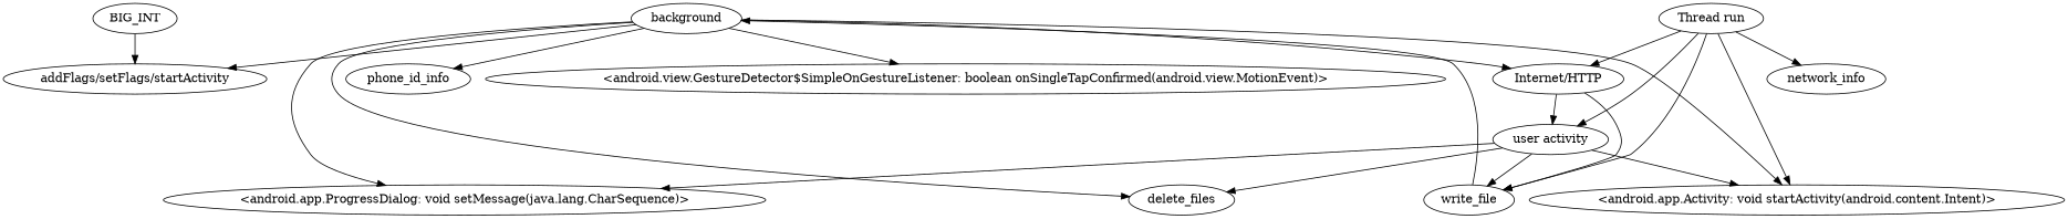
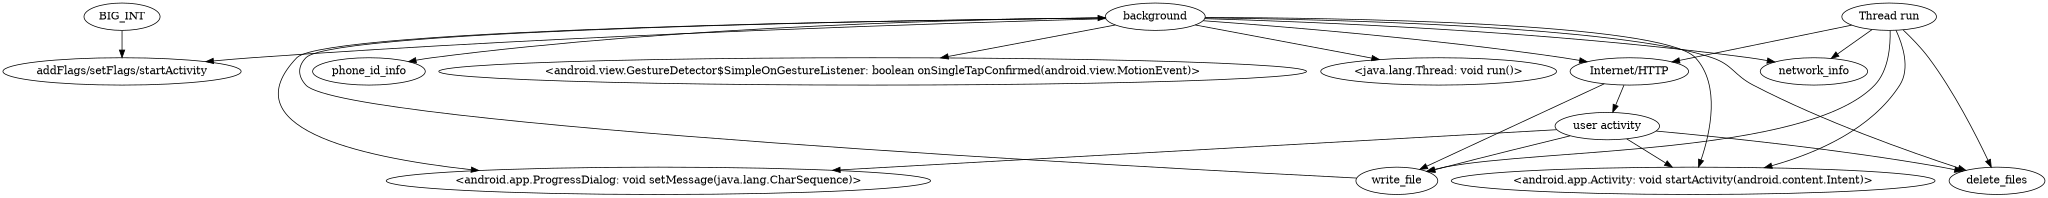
  strict digraph {
    "graph"="{}"
    node [domain=library type=merged]
    edge [deps="FROM_SENSITIVE_PARENT_TO_SENSITIVE_API-CALL" type=DEP]
+   "<java.lang.Thread: void run()>" [type=SENSITIVE_METHOD]
    background [type=entrypoint]
    write_file
    n4 [label="addFlags/setFlags/startActivity"]
    "Internet/HTTP"
    "user activity" [type=entrypoint]
    "<android.app.Activity: void startActivity(android.content.Intent)>" [type=SENSITIVE_METHOD]
    BIG_INT [type=CONST_INT]
    "<android.app.ProgressDialog: void setMessage(java.lang.CharSequence)>" [type=SENSITIVE_METHOD]
    network_info
    phone_id_info
    delete_files
    "<android.view.GestureDetector$SimpleOnGestureListener: boolean onSingleTapConfirmed(android.view.MotionEvent)>" [type=SENSITIVE_METHOD]
    "Thread run" [type=entrypoint]
+   background -> "<java.lang.Thread: void run()>"
    background -> n4
    background -> "Internet/HTTP"
    background -> "<android.app.Activity: void startActivity(android.content.Intent)>" [deps="FROM_SENSITIVE_PARENT_TO_SENSITIVE_API-CALL-CALL-CALL-CALL-CALL"]
    background -> "<android.app.ProgressDialog: void setMessage(java.lang.CharSequence)>" [deps=FROM_SENSITIVE_PARENT_TO_SENSITIVE_API]
+   background -> network_info
    background -> phone_id_info
    background -> delete_files [deps="FROM_SENSITIVE_PARENT_TO_SENSITIVE_API-CALL-CALL"]
    background -> "<android.view.GestureDetector$SimpleOnGestureListener: boolean onSingleTapConfirmed(android.view.MotionEvent)>" [deps=FROM_SENSITIVE_PARENT_TO_SENSITIVE_API]
    write_file -> background [deps="FROM_SENSITIVE_PARENT_TO_SENSITIVE_API-CALL-CALL"]
    "Internet/HTTP" -> write_file [deps=DATAFLOW]
    "Internet/HTTP" -> "user activity" [deps="FROM_SENSITIVE_PARENT_TO_SENSITIVE_API-CALL-CALL-CALL"]
    "user activity" -> write_file [deps="FROM_SENSITIVE_PARENT_TO_SENSITIVE_API-CALL-CALL-CALL"]
    "user activity" -> "<android.app.Activity: void startActivity(android.content.Intent)>" [deps="FROM_SENSITIVE_PARENT_TO_SENSITIVE_API-CALL-CALL-CALL-CALL-CALL-CALL"]
    "user activity" -> "<android.app.ProgressDialog: void setMessage(java.lang.CharSequence)>"
    "user activity" -> delete_files [deps="FROM_SENSITIVE_PARENT_TO_SENSITIVE_API-CALL-CALL-CALL"]
    BIG_INT -> n4 [deps=DATAFLOW]
    "Thread run" -> write_file
    "Thread run" -> "Internet/HTTP"
    "Thread run" -> "<android.app.Activity: void startActivity(android.content.Intent)>" [deps="FROM_SENSITIVE_PARENT_TO_SENSITIVE_API-CALL-CALL-CALL-CALL"]
    "Thread run" -> network_info [deps=FROM_SENSITIVE_PARENT_TO_SENSITIVE_API]
-   "Thread run" -> "user activity"
+   "Thread run" -> delete_files
  }
